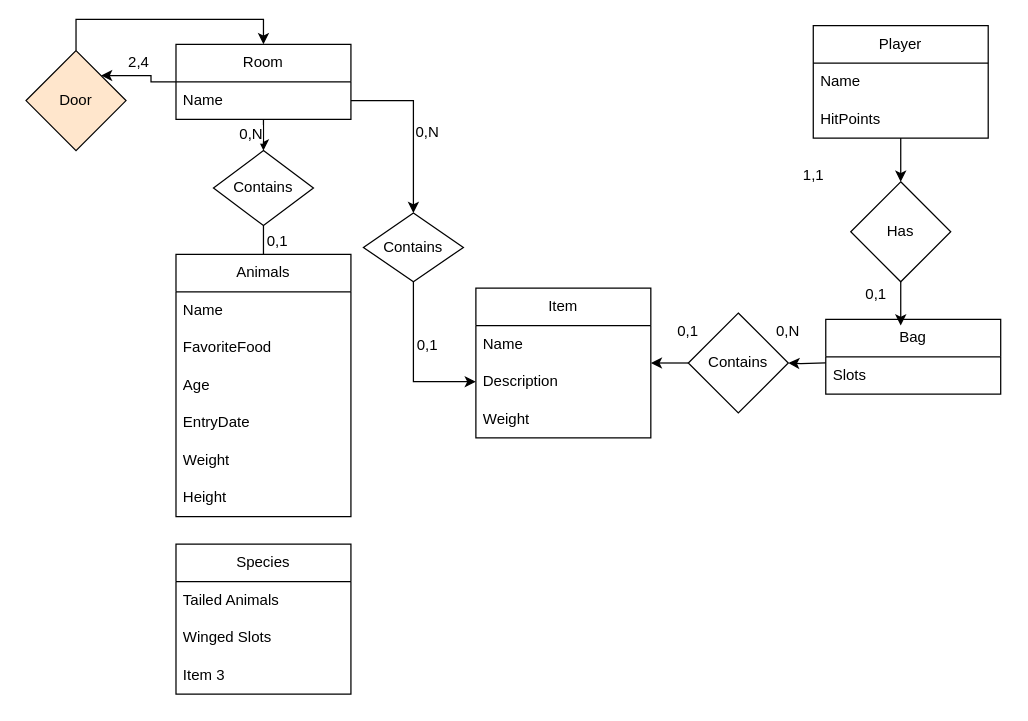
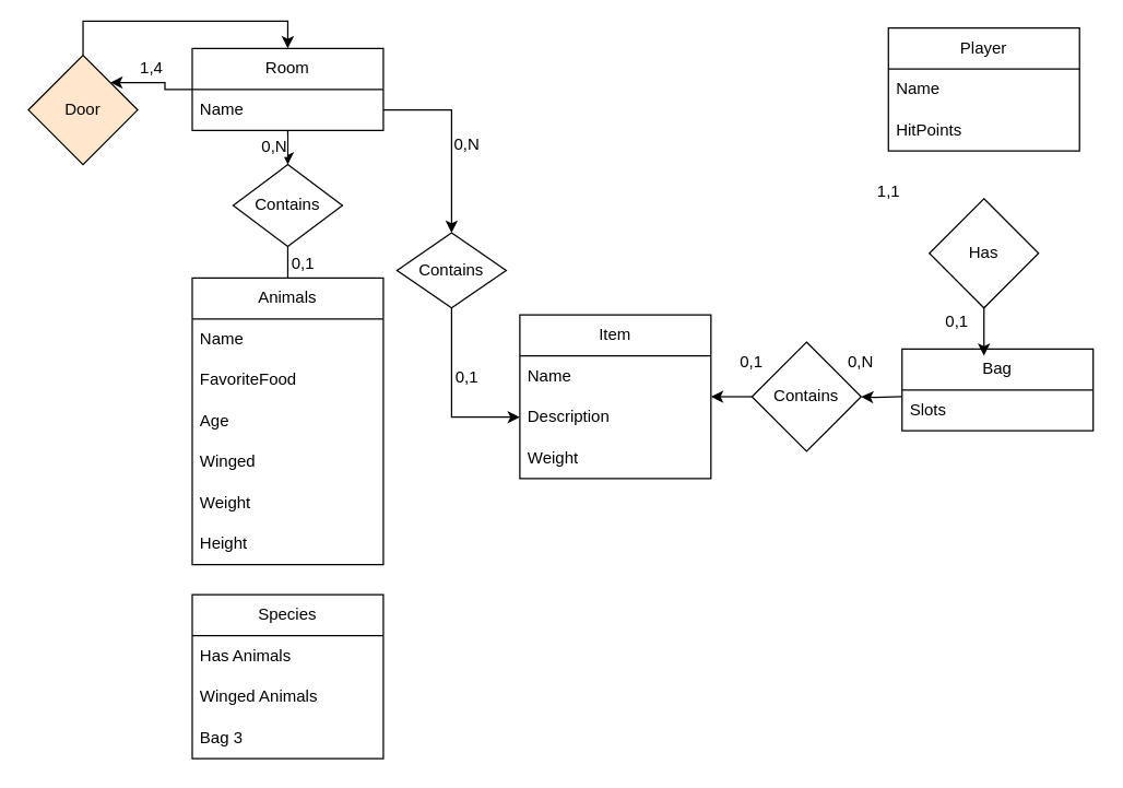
  <mxCell id="0" />
  <mxCell id="1" parent="0" />
  <mxCell id="2" value="" style="edgeStyle=orthogonalEdgeStyle;rounded=0;orthogonalLoop=1;jettySize=auto;html=1;fontFamily=Helvetica;fontSize=12;fontColor=default;" parent="1" target="11" edge="1"><mxGeometry relative="1" as="geometry"><mxPoint x="660" y="290" as="sourcePoint" /></mxGeometry></mxCell>
  <mxCell id="3" value="Player" style="swimlane;fontStyle=0;childLayout=stackLayout;horizontal=1;startSize=30;horizontalStack=0;resizeParent=1;resizeParentMax=0;resizeLast=0;collapsible=1;marginBottom=0;whiteSpace=wrap;html=1;rounded=0;align=center;verticalAlign=middle;fontFamily=Helvetica;fontSize=12;fontColor=default;fillColor=none;gradientColor=none;" parent="1" vertex="1"><mxGeometry x="650" y="20" width="140" height="90" as="geometry" /></mxCell>
  <mxCell id="4" value="Name" style="text;strokeColor=none;fillColor=none;align=left;verticalAlign=middle;spacingLeft=4;spacingRight=4;overflow=hidden;points=[[0,0.5],[1,0.5]];portConstraint=eastwest;rotatable=0;whiteSpace=wrap;html=1;fontFamily=Helvetica;fontSize=12;fontColor=default;" parent="3" vertex="1"><mxGeometry y="30" width="140" height="30" as="geometry" /></mxCell>
  <mxCell id="5" value="HitPoints" style="text;strokeColor=none;fillColor=none;align=left;verticalAlign=middle;spacingLeft=4;spacingRight=4;overflow=hidden;points=[[0,0.5],[1,0.5]];portConstraint=eastwest;rotatable=0;whiteSpace=wrap;html=1;fontFamily=Helvetica;fontSize=12;fontColor=default;" parent="3" vertex="1"><mxGeometry y="60" width="140" height="30" as="geometry" /></mxCell>
  <mxCell id="6" value="1,1" style="text;html=1;align=center;verticalAlign=middle;resizable=0;points=[];autosize=1;strokeColor=none;fillColor=none;fontFamily=Helvetica;fontSize=12;fontColor=default;" parent="1" vertex="1"><mxGeometry x="630" y="125" width="40" height="30" as="geometry" /></mxCell>
- <mxCell id="7" value="" style="edgeStyle=orthogonalEdgeStyle;rounded=0;orthogonalLoop=1;jettySize=auto;html=1;fontFamily=Helvetica;fontSize=12;fontColor=default;" parent="1" source="3" target="9" edge="1"><mxGeometry relative="1" as="geometry"><mxPoint x="720" y="75" as="sourcePoint" /><mxPoint x="690" y="163" as="targetPoint" /></mxGeometry></mxCell>
  <mxCell id="8" value="" style="edgeStyle=orthogonalEdgeStyle;rounded=0;orthogonalLoop=1;jettySize=auto;html=1;fontFamily=Helvetica;fontSize=12;fontColor=default;" parent="1" source="9" edge="1"><mxGeometry relative="1" as="geometry"><mxPoint x="720" y="260" as="targetPoint" /></mxGeometry></mxCell>
  <mxCell id="9" value="Has" style="rhombus;whiteSpace=wrap;html=1;rounded=0;align=center;verticalAlign=middle;fontFamily=Helvetica;fontSize=12;fontColor=default;fillColor=none;gradientColor=none;" parent="1" vertex="1"><mxGeometry x="680" y="145" width="80" height="80" as="geometry" /></mxCell>
  <mxCell id="10" value="" style="edgeStyle=orthogonalEdgeStyle;rounded=0;orthogonalLoop=1;jettySize=auto;html=1;fontFamily=Helvetica;fontSize=12;fontColor=default;" parent="1" source="11" edge="1"><mxGeometry relative="1" as="geometry"><mxPoint x="520" y="290" as="targetPoint" /></mxGeometry></mxCell>
  <mxCell id="11" value="Contains" style="rhombus;whiteSpace=wrap;html=1;rounded=0;align=center;verticalAlign=middle;fontFamily=Helvetica;fontSize=12;fontColor=default;fillColor=none;gradientColor=none;" parent="1" vertex="1"><mxGeometry x="550" y="250" width="80" height="80" as="geometry" /></mxCell>
  <mxCell id="12" value="0,N" style="text;html=1;align=center;verticalAlign=middle;whiteSpace=wrap;rounded=0;fontFamily=Helvetica;fontSize=12;fontColor=default;" parent="1" vertex="1"><mxGeometry x="600" y="250" width="60" height="30" as="geometry" /></mxCell>
  <mxCell id="13" value="0,1" style="text;html=1;align=center;verticalAlign=middle;whiteSpace=wrap;rounded=0;fontFamily=Helvetica;fontSize=12;fontColor=default;" parent="1" vertex="1"><mxGeometry x="520" y="250" width="60" height="30" as="geometry" /></mxCell>
  <mxCell id="14" style="edgeStyle=orthogonalEdgeStyle;rounded=0;orthogonalLoop=1;jettySize=auto;html=1;exitX=0.5;exitY=1;exitDx=0;exitDy=0;entryX=0;entryY=0.5;entryDx=0;entryDy=0;fontFamily=Helvetica;fontSize=12;fontColor=default;" parent="1" source="16" target="19" edge="1"><mxGeometry relative="1" as="geometry" /></mxCell>
  <mxCell id="15" value="&lt;div&gt;0,1&lt;/div&gt;" style="edgeLabel;html=1;align=center;verticalAlign=middle;resizable=0;points=[];rounded=0;fontFamily=Helvetica;fontSize=12;fontColor=default;fillColor=none;gradientColor=none;" parent="14" vertex="1" connectable="0"><mxGeometry x="-0.154" y="1" relative="1" as="geometry"><mxPoint x="9" y="-5" as="offset" /></mxGeometry></mxCell>
  <mxCell id="16" value="Contains" style="rhombus;whiteSpace=wrap;html=1;rounded=0;align=center;verticalAlign=middle;fontFamily=Helvetica;fontSize=12;fontColor=default;fillColor=none;gradientColor=none;" parent="1" vertex="1"><mxGeometry x="290" y="170" width="80" height="55" as="geometry" /></mxCell>
  <mxCell id="17" value="Item" style="swimlane;fontStyle=0;childLayout=stackLayout;horizontal=1;startSize=30;horizontalStack=0;resizeParent=1;resizeParentMax=0;resizeLast=0;collapsible=1;marginBottom=0;whiteSpace=wrap;html=1;rounded=0;align=center;verticalAlign=middle;fontFamily=Helvetica;fontSize=12;fontColor=default;fillColor=none;gradientColor=none;" parent="1" vertex="1"><mxGeometry x="380" y="230" width="140" height="120" as="geometry" /></mxCell>
  <mxCell id="18" value="Name" style="text;strokeColor=none;fillColor=none;align=left;verticalAlign=middle;spacingLeft=4;spacingRight=4;overflow=hidden;points=[[0,0.5],[1,0.5]];portConstraint=eastwest;rotatable=0;whiteSpace=wrap;html=1;fontFamily=Helvetica;fontSize=12;fontColor=default;" parent="17" vertex="1"><mxGeometry y="30" width="140" height="30" as="geometry" /></mxCell>
  <mxCell id="19" value="Description" style="text;strokeColor=none;fillColor=none;align=left;verticalAlign=middle;spacingLeft=4;spacingRight=4;overflow=hidden;points=[[0,0.5],[1,0.5]];portConstraint=eastwest;rotatable=0;whiteSpace=wrap;html=1;fontFamily=Helvetica;fontSize=12;fontColor=default;" parent="17" vertex="1"><mxGeometry y="60" width="140" height="30" as="geometry" /></mxCell>
  <mxCell id="20" value="Weight" style="text;strokeColor=none;fillColor=none;align=left;verticalAlign=middle;spacingLeft=4;spacingRight=4;overflow=hidden;points=[[0,0.5],[1,0.5]];portConstraint=eastwest;rotatable=0;whiteSpace=wrap;html=1;fontFamily=Helvetica;fontSize=12;fontColor=default;" parent="17" vertex="1"><mxGeometry y="90" width="140" height="30" as="geometry" /></mxCell>
  <mxCell id="21" value="Bag" style="swimlane;fontStyle=0;childLayout=stackLayout;horizontal=1;startSize=30;horizontalStack=0;resizeParent=1;resizeParentMax=0;resizeLast=0;collapsible=1;marginBottom=0;whiteSpace=wrap;html=1;rounded=0;align=center;verticalAlign=middle;fontFamily=Helvetica;fontSize=12;fontColor=default;fillColor=none;gradientColor=none;" parent="1" vertex="1"><mxGeometry x="660" y="255" width="140" height="60" as="geometry" /></mxCell>
  <mxCell id="22" value="Slots" style="text;strokeColor=none;fillColor=none;align=left;verticalAlign=middle;spacingLeft=4;spacingRight=4;overflow=hidden;points=[[0,0.5],[1,0.5]];portConstraint=eastwest;rotatable=0;whiteSpace=wrap;html=1;fontFamily=Helvetica;fontSize=12;fontColor=default;" parent="21" vertex="1"><mxGeometry y="30" width="140" height="30" as="geometry" /></mxCell>
  <mxCell id="23" value="0,N" style="edgeStyle=orthogonalEdgeStyle;rounded=0;orthogonalLoop=1;jettySize=auto;html=1;fontFamily=Helvetica;fontSize=12;fontColor=default;" parent="1" source="25" target="31" edge="1"><mxGeometry y="10" relative="1" as="geometry"><mxPoint as="offset" /></mxGeometry></mxCell>
  <mxCell id="24" style="edgeStyle=orthogonalEdgeStyle;rounded=0;orthogonalLoop=1;jettySize=auto;html=1;exitX=0;exitY=0.5;exitDx=0;exitDy=0;entryX=1;entryY=0;entryDx=0;entryDy=0;" edge="1" parent="1" source="25" target="44"><mxGeometry relative="1" as="geometry" /></mxCell>
  <mxCell id="25" value="Room" style="swimlane;fontStyle=0;childLayout=stackLayout;horizontal=1;startSize=30;horizontalStack=0;resizeParent=1;resizeParentMax=0;resizeLast=0;collapsible=1;marginBottom=0;whiteSpace=wrap;html=1;rounded=0;align=center;verticalAlign=middle;fontFamily=Helvetica;fontSize=12;fontColor=default;fillColor=none;gradientColor=none;" parent="1" vertex="1"><mxGeometry x="140" y="35" width="140" height="60" as="geometry" /></mxCell>
  <mxCell id="26" value="Name" style="text;strokeColor=none;fillColor=none;align=left;verticalAlign=middle;spacingLeft=4;spacingRight=4;overflow=hidden;points=[[0,0.5],[1,0.5]];portConstraint=eastwest;rotatable=0;whiteSpace=wrap;html=1;fontFamily=Helvetica;fontSize=12;fontColor=default;" parent="25" vertex="1"><mxGeometry y="30" width="140" height="30" as="geometry" /></mxCell>
  <mxCell id="27" style="edgeStyle=orthogonalEdgeStyle;rounded=0;orthogonalLoop=1;jettySize=auto;html=1;exitX=1;exitY=0.5;exitDx=0;exitDy=0;entryX=0.5;entryY=0;entryDx=0;entryDy=0;fontFamily=Helvetica;fontSize=12;fontColor=default;" parent="1" source="26" target="16" edge="1"><mxGeometry relative="1" as="geometry" /></mxCell>
  <mxCell id="28" value="0,N" style="edgeLabel;html=1;align=center;verticalAlign=middle;resizable=0;points=[];rounded=0;fontFamily=Helvetica;fontSize=12;fontColor=default;fillColor=none;gradientColor=none;" parent="27" vertex="1" connectable="0"><mxGeometry x="0.171" y="3" relative="1" as="geometry"><mxPoint x="7" y="-7" as="offset" /></mxGeometry></mxCell>
  <mxCell id="29" value="" style="edgeStyle=orthogonalEdgeStyle;rounded=0;orthogonalLoop=1;jettySize=auto;html=1;fontFamily=Helvetica;fontSize=12;fontColor=default;endArrow=none;endFill=0;entryX=0.5;entryY=0;entryDx=0;entryDy=0;" parent="1" source="31" edge="1" target="32"><mxGeometry relative="1" as="geometry"><mxPoint x="210" y="235" as="targetPoint" /></mxGeometry></mxCell>
  <mxCell id="30" value="0,1" style="edgeLabel;html=1;align=center;verticalAlign=middle;resizable=0;points=[];rounded=0;fontFamily=Helvetica;fontSize=12;fontColor=default;fillColor=none;gradientColor=none;" parent="29" vertex="1" connectable="0"><mxGeometry x="-0.493" y="4" relative="1" as="geometry"><mxPoint x="6" y="-2" as="offset" /></mxGeometry></mxCell>
  <mxCell id="31" value="Contains" style="rhombus;whiteSpace=wrap;html=1;rounded=0;align=center;verticalAlign=middle;fontFamily=Helvetica;fontSize=12;fontColor=default;fillColor=none;gradientColor=none;" parent="1" vertex="1"><mxGeometry x="170" y="120" width="80" height="60" as="geometry" /></mxCell>
  <mxCell id="32" value="Animals" style="swimlane;fontStyle=0;childLayout=stackLayout;horizontal=1;startSize=30;horizontalStack=0;resizeParent=1;resizeParentMax=0;resizeLast=0;collapsible=1;marginBottom=0;whiteSpace=wrap;html=1;rounded=0;align=center;verticalAlign=middle;fontFamily=Helvetica;fontSize=12;fontColor=default;fillColor=none;gradientColor=none;" parent="1" vertex="1"><mxGeometry x="140" y="203" width="140" height="210" as="geometry" /></mxCell>
  <mxCell id="33" value="Name" style="text;strokeColor=none;fillColor=none;align=left;verticalAlign=middle;spacingLeft=4;spacingRight=4;overflow=hidden;points=[[0,0.5],[1,0.5]];portConstraint=eastwest;rotatable=0;whiteSpace=wrap;html=1;fontFamily=Helvetica;fontSize=12;fontColor=default;" parent="32" vertex="1"><mxGeometry y="30" width="140" height="30" as="geometry" /></mxCell>
  <mxCell id="34" value="FavoriteFood" style="text;strokeColor=none;fillColor=none;align=left;verticalAlign=middle;spacingLeft=4;spacingRight=4;overflow=hidden;points=[[0,0.5],[1,0.5]];portConstraint=eastwest;rotatable=0;whiteSpace=wrap;html=1;fontFamily=Helvetica;fontSize=12;fontColor=default;" parent="32" vertex="1"><mxGeometry y="60" width="140" height="30" as="geometry" /></mxCell>
  <mxCell id="35" value="Age" style="text;strokeColor=none;fillColor=none;align=left;verticalAlign=middle;spacingLeft=4;spacingRight=4;overflow=hidden;points=[[0,0.5],[1,0.5]];portConstraint=eastwest;rotatable=0;whiteSpace=wrap;html=1;fontFamily=Helvetica;fontSize=12;fontColor=default;" parent="32" vertex="1"><mxGeometry y="90" width="140" height="30" as="geometry" /></mxCell>
- <mxCell id="36" value="EntryDate" style="text;strokeColor=none;fillColor=none;align=left;verticalAlign=middle;spacingLeft=4;spacingRight=4;overflow=hidden;points=[[0,0.5],[1,0.5]];portConstraint=eastwest;rotatable=0;whiteSpace=wrap;html=1;fontFamily=Helvetica;fontSize=12;fontColor=default;" parent="32" vertex="1"><mxGeometry y="120" width="140" height="30" as="geometry" /></mxCell>
+ <mxCell id="36" value="Winged" style="text;strokeColor=none;fillColor=none;align=left;verticalAlign=middle;spacingLeft=4;spacingRight=4;overflow=hidden;points=[[0,0.5],[1,0.5]];portConstraint=eastwest;rotatable=0;whiteSpace=wrap;html=1;fontFamily=Helvetica;fontSize=12;fontColor=default;" parent="32" vertex="1"><mxGeometry y="120" width="140" height="30" as="geometry" /></mxCell>
  <mxCell id="37" value="Weight" style="text;strokeColor=none;fillColor=none;align=left;verticalAlign=middle;spacingLeft=4;spacingRight=4;overflow=hidden;points=[[0,0.5],[1,0.5]];portConstraint=eastwest;rotatable=0;whiteSpace=wrap;html=1;fontFamily=Helvetica;fontSize=12;fontColor=default;" parent="32" vertex="1"><mxGeometry y="150" width="140" height="30" as="geometry" /></mxCell>
  <mxCell id="38" value="Height" style="text;strokeColor=none;fillColor=none;align=left;verticalAlign=middle;spacingLeft=4;spacingRight=4;overflow=hidden;points=[[0,0.5],[1,0.5]];portConstraint=eastwest;rotatable=0;whiteSpace=wrap;html=1;fontFamily=Helvetica;fontSize=12;fontColor=default;" parent="32" vertex="1"><mxGeometry y="180" width="140" height="30" as="geometry" /></mxCell>
  <mxCell id="39" value="Species" style="swimlane;fontStyle=0;childLayout=stackLayout;horizontal=1;startSize=30;horizontalStack=0;resizeParent=1;resizeParentMax=0;resizeLast=0;collapsible=1;marginBottom=0;whiteSpace=wrap;html=1;" vertex="1" parent="1"><mxGeometry x="140" y="435" width="140" height="120" as="geometry" /></mxCell>
- <mxCell id="40" value="Tailed Animals" style="text;strokeColor=none;fillColor=none;align=left;verticalAlign=middle;spacingLeft=4;spacingRight=4;overflow=hidden;points=[[0,0.5],[1,0.5]];portConstraint=eastwest;rotatable=0;whiteSpace=wrap;html=1;" vertex="1" parent="39"><mxGeometry y="30" width="140" height="30" as="geometry" /></mxCell>
- <mxCell id="41" value="Winged Slots" style="text;strokeColor=none;fillColor=none;align=left;verticalAlign=middle;spacingLeft=4;spacingRight=4;overflow=hidden;points=[[0,0.5],[1,0.5]];portConstraint=eastwest;rotatable=0;whiteSpace=wrap;html=1;" vertex="1" parent="39"><mxGeometry y="60" width="140" height="30" as="geometry" /></mxCell>
- <mxCell id="42" value="Item 3" style="text;strokeColor=none;fillColor=none;align=left;verticalAlign=middle;spacingLeft=4;spacingRight=4;overflow=hidden;points=[[0,0.5],[1,0.5]];portConstraint=eastwest;rotatable=0;whiteSpace=wrap;html=1;" vertex="1" parent="39"><mxGeometry y="90" width="140" height="30" as="geometry" /></mxCell>
+ <mxCell id="40" value="Has Animals" style="text;strokeColor=none;fillColor=none;align=left;verticalAlign=middle;spacingLeft=4;spacingRight=4;overflow=hidden;points=[[0,0.5],[1,0.5]];portConstraint=eastwest;rotatable=0;whiteSpace=wrap;html=1;" vertex="1" parent="39"><mxGeometry y="30" width="140" height="30" as="geometry" /></mxCell>
+ <mxCell id="41" value="Winged Animals" style="text;strokeColor=none;fillColor=none;align=left;verticalAlign=middle;spacingLeft=4;spacingRight=4;overflow=hidden;points=[[0,0.5],[1,0.5]];portConstraint=eastwest;rotatable=0;whiteSpace=wrap;html=1;" vertex="1" parent="39"><mxGeometry y="60" width="140" height="30" as="geometry" /></mxCell>
+ <mxCell id="42" value="Bag 3" style="text;strokeColor=none;fillColor=none;align=left;verticalAlign=middle;spacingLeft=4;spacingRight=4;overflow=hidden;points=[[0,0.5],[1,0.5]];portConstraint=eastwest;rotatable=0;whiteSpace=wrap;html=1;" vertex="1" parent="39"><mxGeometry y="90" width="140" height="30" as="geometry" /></mxCell>
  <mxCell id="43" style="edgeStyle=orthogonalEdgeStyle;rounded=0;orthogonalLoop=1;jettySize=auto;html=1;exitX=0.5;exitY=0;exitDx=0;exitDy=0;entryX=0.5;entryY=0;entryDx=0;entryDy=0;" edge="1" parent="1" source="44" target="25"><mxGeometry relative="1" as="geometry" /></mxCell>
  <mxCell id="44" value="Door" style="rhombus;whiteSpace=wrap;html=1;fillColor=#ffe6cc;" vertex="1" parent="1"><mxGeometry y="40" width="80" height="80" as="geometry" x="20" /></mxCell>
- <mxCell id="45" value="2,4" style="text;html=1;align=center;verticalAlign=middle;resizable=0;points=[];autosize=1;strokeColor=none;fillColor=none;" vertex="1" parent="1"><mxGeometry x="90" y="35" width="40" height="30" as="geometry" /></mxCell>
+ <mxCell id="45" value="1,4" style="text;html=1;align=center;verticalAlign=middle;resizable=0;points=[];autosize=1;strokeColor=none;fillColor=none;" vertex="1" parent="1"><mxGeometry x="90" y="35" width="40" height="30" as="geometry" /></mxCell>
  <mxCell id="46" value="0,1" style="text;html=1;align=center;verticalAlign=middle;resizable=0;points=[];autosize=1;strokeColor=none;fillColor=none;" vertex="1" parent="1"><mxGeometry x="680" y="220" width="40" height="30" as="geometry" /></mxCell>
